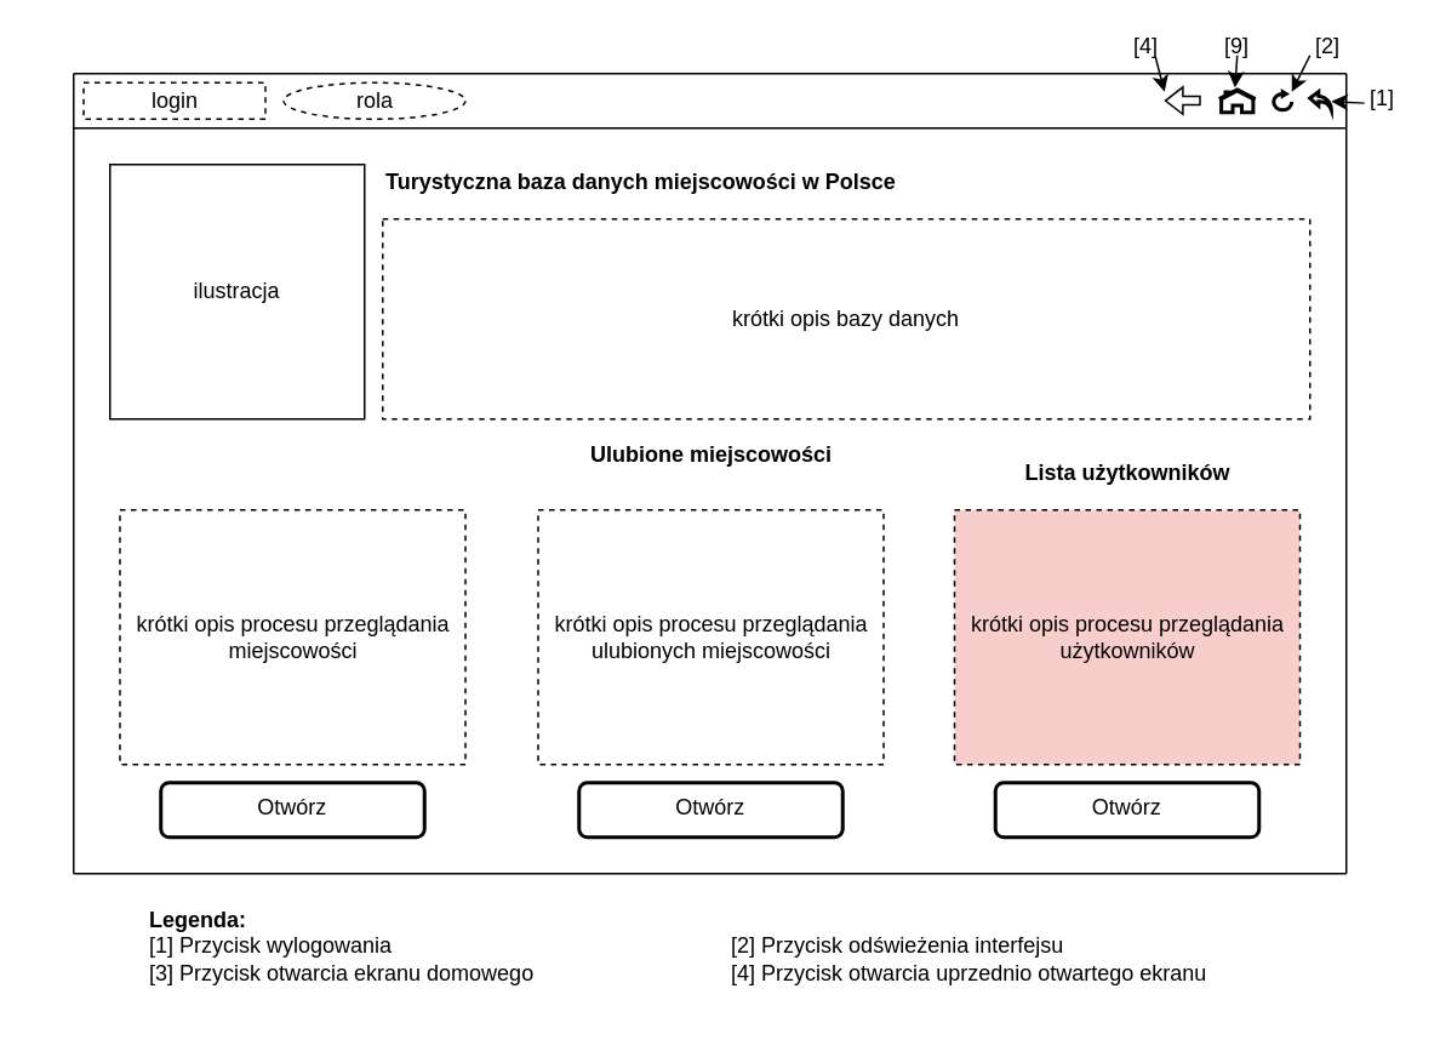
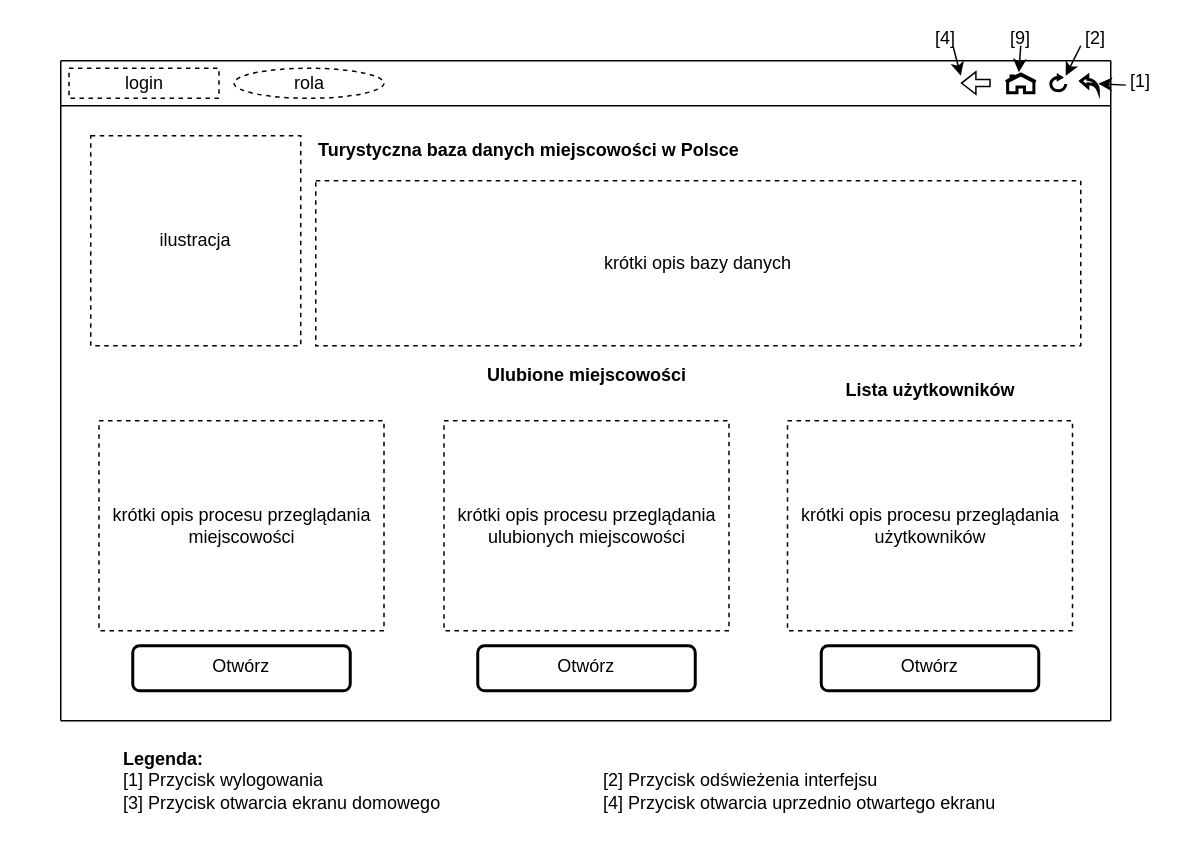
  <mxCell id="0" />
  <mxCell id="1" parent="0" />
  <mxCell id="2" value="" style="endArrow=none;html=1;rounded=0;" parent="1" edge="1"><mxGeometry width="50" height="50" relative="1" as="geometry"><mxPoint x="40" y="40" as="sourcePoint" /><mxPoint x="740" y="40" as="targetPoint" /></mxGeometry></mxCell>
  <mxCell id="3" value="" style="endArrow=none;html=1;rounded=0;" parent="1" edge="1"><mxGeometry width="50" height="50" relative="1" as="geometry"><mxPoint x="40" y="480" as="sourcePoint" /><mxPoint x="40" y="40" as="targetPoint" /></mxGeometry></mxCell>
  <mxCell id="4" value="" style="endArrow=none;html=1;rounded=0;" parent="1" edge="1"><mxGeometry width="50" height="50" relative="1" as="geometry"><mxPoint x="40" y="70" as="sourcePoint" /><mxPoint x="740" y="70" as="targetPoint" /></mxGeometry></mxCell>
- <mxCell id="5" value="ilustracja" style="whiteSpace=wrap;html=1;aspect=fixed;dashed=0;" parent="1" vertex="1"><mxGeometry x="60" y="90" width="140" height="140" as="geometry" /></mxCell>
+ <mxCell id="5" value="ilustracja" style="whiteSpace=wrap;html=1;aspect=fixed;dashed=1;" parent="1" vertex="1"><mxGeometry x="60" y="90" width="140" height="140" as="geometry" /></mxCell>
  <mxCell id="6" value="krótki opis bazy danych" style="rounded=0;whiteSpace=wrap;html=1;dashed=1;align=center;verticalAlign=middle;" parent="1" vertex="1"><mxGeometry x="210" y="120" width="510" height="110" as="geometry" /></mxCell>
  <mxCell id="7" value="&lt;b&gt;Turystyczna baza danych miejscowości w Polsce&lt;/b&gt;" style="rounded=0;whiteSpace=wrap;html=1;dashed=1;align=left;verticalAlign=middle;fillColor=none;strokeColor=none;" parent="1" vertex="1"><mxGeometry x="210" y="90" width="510" height="20" as="geometry" /></mxCell>
  <mxCell id="8" value="" style="endArrow=none;html=1;rounded=0;" parent="1" edge="1"><mxGeometry width="50" height="50" relative="1" as="geometry"><mxPoint x="740" y="480" as="sourcePoint" /><mxPoint x="740" y="40" as="targetPoint" /></mxGeometry></mxCell>
  <mxCell id="9" value="" style="html=1;verticalLabelPosition=bottom;align=center;labelBackgroundColor=#ffffff;verticalAlign=top;strokeWidth=2;shadow=0;dashed=0;shape=mxgraph.ios7.icons.home;" parent="1" vertex="1"><mxGeometry x="670" y="48.75" width="20" height="12.5" as="geometry" /></mxCell>
  <mxCell id="10" value="" style="html=1;verticalLabelPosition=bottom;align=center;labelBackgroundColor=#ffffff;verticalAlign=top;strokeWidth=2;shadow=0;dashed=0;shape=mxgraph.ios7.icons.back;fontFamily=Helvetica;fontSize=12;" parent="1" vertex="1"><mxGeometry x="720" y="50" width="11.76" height="10" as="geometry" /></mxCell>
  <mxCell id="11" value="" style="html=1;verticalLabelPosition=bottom;align=center;labelBackgroundColor=#ffffff;verticalAlign=top;strokeWidth=2;shadow=0;dashed=0;shape=mxgraph.ios7.icons.reload;fontFamily=Helvetica;fontSize=12;" parent="1" vertex="1"><mxGeometry x="700" y="50" width="10" height="10" as="geometry" /></mxCell>
  <mxCell id="12" value="[1]" style="text;html=1;strokeColor=none;fillColor=none;align=center;verticalAlign=middle;whiteSpace=wrap;rounded=0;fontSize=12;fontFamily=Helvetica;fontColor=default;" parent="1" vertex="1"><mxGeometry x="750" y="48.75" width="20" height="10" as="geometry" /></mxCell>
  <mxCell id="13" value="" style="endArrow=classic;html=1;rounded=0;fontFamily=Helvetica;fontSize=12;fontColor=default;exitX=0;exitY=0.75;exitDx=0;exitDy=0;" parent="1" source="12" target="10" edge="1"><mxGeometry width="50" height="50" relative="1" as="geometry"><mxPoint x="670" y="20" as="sourcePoint" /><mxPoint x="720" y="-30" as="targetPoint" /></mxGeometry></mxCell>
  <mxCell id="14" value="" style="shape=flexArrow;endArrow=classic;html=1;rounded=0;fontFamily=Helvetica;fontSize=12;fontColor=default;startWidth=9.302;endWidth=9.302;startSize=5.426;endSize=2.867;width=4.651;" parent="1" edge="1"><mxGeometry width="50" height="50" relative="1" as="geometry"><mxPoint x="660" y="54.88" as="sourcePoint" /><mxPoint x="640" y="54.88" as="targetPoint" /></mxGeometry></mxCell>
  <mxCell id="15" value="[2]" style="text;html=1;strokeColor=none;fillColor=none;align=center;verticalAlign=middle;whiteSpace=wrap;rounded=0;fontSize=12;fontFamily=Helvetica;fontColor=default;" parent="1" vertex="1"><mxGeometry x="710" y="20" width="40" height="10" as="geometry" /></mxCell>
  <mxCell id="16" value="" style="endArrow=classic;html=1;rounded=0;fontFamily=Helvetica;fontSize=12;fontColor=default;exitX=0.25;exitY=1;exitDx=0;exitDy=0;entryX=1;entryY=0;entryDx=0;entryDy=0;entryPerimeter=0;" parent="1" source="15" target="11" edge="1"><mxGeometry width="50" height="50" relative="1" as="geometry"><mxPoint x="660" y="50" as="sourcePoint" /><mxPoint x="710" y="0" as="targetPoint" /></mxGeometry></mxCell>
  <mxCell id="17" value="[9]" style="text;html=1;strokeColor=none;fillColor=none;align=center;verticalAlign=middle;whiteSpace=wrap;rounded=0;fontSize=12;fontFamily=Helvetica;fontColor=default;" parent="1" vertex="1"><mxGeometry x="670" y="20" width="20" height="10" as="geometry" /></mxCell>
  <mxCell id="18" value="" style="endArrow=classic;html=1;rounded=0;fontFamily=Helvetica;fontSize=12;fontColor=default;entryX=0.437;entryY=-0.082;entryDx=0;entryDy=0;entryPerimeter=0;exitX=0.5;exitY=1;exitDx=0;exitDy=0;" parent="1" source="17" target="9" edge="1"><mxGeometry width="50" height="50" relative="1" as="geometry"><mxPoint x="690" y="-20" as="sourcePoint" /><mxPoint x="680" y="-10" as="targetPoint" /></mxGeometry></mxCell>
  <mxCell id="19" value="[4]" style="text;html=1;strokeColor=none;fillColor=none;align=center;verticalAlign=middle;whiteSpace=wrap;rounded=0;fontSize=12;fontFamily=Helvetica;fontColor=default;" parent="1" vertex="1"><mxGeometry x="620" y="20" width="20" height="10" as="geometry" /></mxCell>
  <mxCell id="20" value="" style="endArrow=classic;html=1;rounded=0;fontFamily=Helvetica;fontSize=12;fontColor=default;exitX=0.748;exitY=1.065;exitDx=0;exitDy=0;exitPerimeter=0;" parent="1" source="19" edge="1"><mxGeometry width="50" height="50" relative="1" as="geometry"><mxPoint x="600" y="50" as="sourcePoint" /><mxPoint x="640" y="50" as="targetPoint" /></mxGeometry></mxCell>
  <mxCell id="21" value="krótki opis procesu przeglądania miejscowości" style="rounded=0;whiteSpace=wrap;html=1;dashed=1;align=center;verticalAlign=middle;" parent="1" vertex="1"><mxGeometry x="65.5" y="280" width="190" height="140" as="geometry" /></mxCell>
  <mxCell id="22" value="" style="endArrow=none;html=1;rounded=0;fontFamily=Helvetica;fontSize=12;fontColor=default;" parent="1" edge="1"><mxGeometry width="50" height="50" relative="1" as="geometry"><mxPoint x="40" y="480" as="sourcePoint" /><mxPoint x="740" y="480" as="targetPoint" /></mxGeometry></mxCell>
  <mxCell id="23" value="Otwórz" style="rounded=1;whiteSpace=wrap;html=1;shadow=0;dashed=0;labelBackgroundColor=none;strokeColor=default;strokeWidth=2;align=center;verticalAlign=top;fontFamily=Helvetica;fontSize=12;fontColor=default;fillColor=default;gradientColor=none;" parent="1" vertex="1"><mxGeometry x="88" y="430" width="145" height="30" as="geometry" /></mxCell>
  <mxCell id="24" value="&lt;b&gt;Legenda:&lt;/b&gt;&lt;br&gt;[1] Przycisk wylogowania&lt;span style=&quot;white-space: pre;&quot;&gt;&#09;&lt;/span&gt;&lt;span style=&quot;white-space: pre;&quot;&gt;&#09;&lt;span style=&quot;white-space: pre;&quot;&gt;&#09;&lt;/span&gt;&lt;span style=&quot;white-space: pre;&quot;&gt;&#09;&lt;span style=&quot;white-space: pre;&quot;&gt;&#09;&lt;/span&gt;&lt;span style=&quot;white-space: pre;&quot;&gt;&#09;&lt;span style=&quot;white-space: pre;&quot;&gt;&#09;&lt;/span&gt;&lt;/span&gt;&lt;/span&gt;&lt;/span&gt;[2] Przycisk odświeżenia interfejsu&lt;br&gt;[3] Przycisk otwarcia ekranu domowego&lt;span style=&quot;white-space: pre;&quot;&gt;&#09;&lt;/span&gt;&lt;span style=&quot;white-space: pre;&quot;&gt;&#09;&lt;span style=&quot;white-space: pre;&quot;&gt;&#09;&lt;/span&gt;&lt;span style=&quot;white-space: pre;&quot;&gt;&#09;&lt;/span&gt;&lt;span style=&quot;white-space: pre;&quot;&gt;&#09;&lt;/span&gt;&lt;/span&gt;[4] Przycisk otwarcia uprzednio otwartego ekranu" style="text;html=1;align=left;verticalAlign=middle;resizable=0;points=[];autosize=1;strokeColor=none;fillColor=none;dashed=1;" parent="1" vertex="1"><mxGeometry x="80" y="490" width="610" height="60" as="geometry" /></mxCell>
  <mxCell id="25" value="login" style="rounded=0;whiteSpace=wrap;html=1;dashed=1;" parent="1" vertex="1"><mxGeometry x="45.5" y="45" width="100" height="20" as="geometry" /></mxCell>
  <mxCell id="26" value="rola" style="ellipse;whiteSpace=wrap;html=1;dashed=1;" parent="1" vertex="1"><mxGeometry x="155.5" y="45" width="100" height="20" as="geometry" /></mxCell>
  <mxCell id="27" value="Ulubione miejscowości" style="rounded=0;whiteSpace=wrap;html=1;dashed=1;align=center;verticalAlign=middle;fontStyle=1;fillColor=none;strokeColor=none;" parent="1" vertex="1"><mxGeometry x="295.5" y="240" width="190" height="20" as="geometry" /></mxCell>
  <mxCell id="28" value="krótki opis procesu przeglądania ulubionych miejscowości" style="rounded=0;whiteSpace=wrap;html=1;dashed=1;align=center;verticalAlign=middle;" parent="1" vertex="1"><mxGeometry x="295.5" y="280" width="190" height="140" as="geometry" /></mxCell>
  <mxCell id="29" value="Otwórz" style="rounded=1;whiteSpace=wrap;html=1;shadow=0;dashed=0;labelBackgroundColor=none;strokeColor=default;strokeWidth=2;align=center;verticalAlign=top;fontFamily=Helvetica;fontSize=12;fontColor=default;fillColor=default;gradientColor=none;" parent="1" vertex="1"><mxGeometry x="318" y="430" width="145" height="30" as="geometry" /></mxCell>
  <mxCell id="30" value="&amp;nbsp;&amp;nbsp;" style="text;html=1;strokeColor=none;fillColor=none;align=center;verticalAlign=middle;whiteSpace=wrap;rounded=0;" parent="1" vertex="1"><mxGeometry x="20" y="28.75" width="40" height="521.25" as="geometry" /></mxCell>
  <mxCell id="31" value="Lista użytkowników" style="rounded=0;whiteSpace=wrap;html=1;dashed=1;align=center;verticalAlign=middle;fillColor=none;strokeColor=none;fontStyle=1" parent="1" vertex="1"><mxGeometry x="524.5" y="250" width="190" height="20" as="geometry" /></mxCell>
- <mxCell id="32" value="krótki opis procesu przeglądania użytkowników" style="rounded=0;whiteSpace=wrap;html=1;dashed=1;align=center;verticalAlign=middle;fillColor=#f8cecc;" parent="1" vertex="1"><mxGeometry x="524.5" y="280" width="190" height="140" as="geometry" /></mxCell>
+ <mxCell id="32" value="krótki opis procesu przeglądania użytkowników" style="rounded=0;whiteSpace=wrap;html=1;dashed=1;align=center;verticalAlign=middle;" parent="1" vertex="1"><mxGeometry x="524.5" y="280" width="190" height="140" as="geometry" /></mxCell>
  <mxCell id="33" value="Otwórz" style="rounded=1;whiteSpace=wrap;html=1;shadow=0;dashed=0;labelBackgroundColor=none;strokeColor=default;strokeWidth=2;align=center;verticalAlign=top;fontFamily=Helvetica;fontSize=12;fontColor=default;fillColor=default;gradientColor=none;" parent="1" vertex="1"><mxGeometry x="547" y="430" width="145" height="30" as="geometry" /></mxCell>
